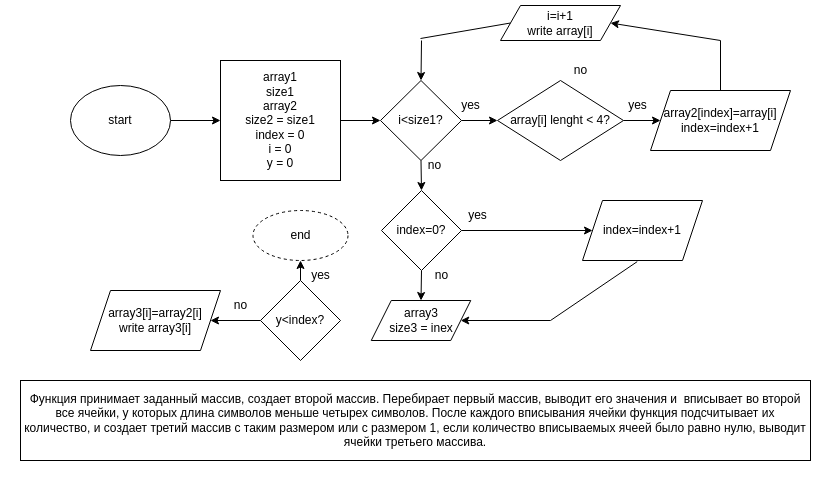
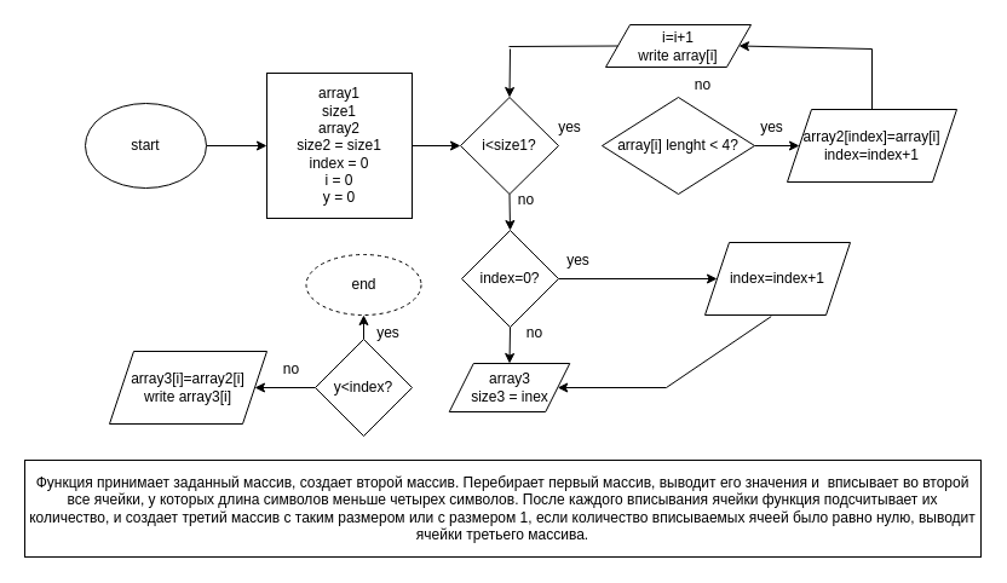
  <mxCell id="0" />
  <mxCell id="1" parent="0" />
  <mxCell id="2" style="edgeStyle=orthogonalEdgeStyle;rounded=0;orthogonalLoop=1;jettySize=auto;html=1;exitX=1;exitY=0.5;exitDx=0;exitDy=0;entryX=0;entryY=0.5;entryDx=0;entryDy=0;" edge="1" parent="1" source="3" target="5"><mxGeometry relative="1" as="geometry" /></mxCell>
  <mxCell id="3" value="start" style="ellipse;whiteSpace=wrap;html=1;" vertex="1" parent="1"><mxGeometry x="70" y="85" width="100" height="70" as="geometry" /></mxCell>
  <mxCell id="4" style="edgeStyle=orthogonalEdgeStyle;rounded=0;orthogonalLoop=1;jettySize=auto;html=1;exitX=1;exitY=0.5;exitDx=0;exitDy=0;entryX=0;entryY=0.5;entryDx=0;entryDy=0;" edge="1" parent="1" source="5" target="8"><mxGeometry relative="1" as="geometry" /></mxCell>
  <mxCell id="5" value="array1&lt;br&gt;size1&lt;br&gt;array2&lt;br&gt;size2 = size1&lt;br&gt;index = 0&lt;br&gt;i = 0&lt;br&gt;y = 0" style="rounded=0;whiteSpace=wrap;html=1;" vertex="1" parent="1"><mxGeometry x="220" y="60" width="120" height="120" as="geometry" /></mxCell>
- <mxCell id="6" style="edgeStyle=orthogonalEdgeStyle;rounded=0;orthogonalLoop=1;jettySize=auto;html=1;exitX=1;exitY=0.5;exitDx=0;exitDy=0;entryX=0;entryY=0.5;entryDx=0;entryDy=0;" edge="1" parent="1" source="8" target="11"><mxGeometry relative="1" as="geometry" /></mxCell>
  <mxCell id="7" style="edgeStyle=orthogonalEdgeStyle;rounded=0;orthogonalLoop=1;jettySize=auto;html=1;exitX=0.5;exitY=1;exitDx=0;exitDy=0;" edge="1" parent="1" source="8"><mxGeometry relative="1" as="geometry"><mxPoint x="421" y="190" as="targetPoint" /></mxGeometry></mxCell>
  <mxCell id="8" value="i&amp;lt;size1?" style="rhombus;whiteSpace=wrap;html=1;" vertex="1" parent="1"><mxGeometry x="380" y="80" width="81" height="80" as="geometry" /></mxCell>
  <mxCell id="9" value="yes" style="text;html=1;align=center;verticalAlign=middle;resizable=0;points=[];autosize=1;strokeColor=none;fillColor=none;" vertex="1" parent="1"><mxGeometry x="450" y="90" width="40" height="30" as="geometry" /></mxCell>
  <mxCell id="10" style="edgeStyle=orthogonalEdgeStyle;rounded=0;orthogonalLoop=1;jettySize=auto;html=1;exitX=1;exitY=0.5;exitDx=0;exitDy=0;entryX=0;entryY=0.5;entryDx=0;entryDy=0;" edge="1" parent="1" source="11" target="13"><mxGeometry relative="1" as="geometry"><mxPoint x="570" y="40.167" as="targetPoint" /></mxGeometry></mxCell>
  <mxCell id="11" value="array[i] lenght &amp;lt; 4?" style="rhombus;whiteSpace=wrap;html=1;" vertex="1" parent="1"><mxGeometry x="497" y="80" width="126" height="80" as="geometry" /></mxCell>
  <mxCell id="12" value="yes" style="text;html=1;align=center;verticalAlign=middle;resizable=0;points=[];autosize=1;strokeColor=none;fillColor=none;" vertex="1" parent="1"><mxGeometry x="617" y="90" width="40" height="30" as="geometry" /></mxCell>
  <mxCell id="13" value="array2[index]=array[i]&lt;br&gt;index=index+1" style="shape=parallelogram;perimeter=parallelogramPerimeter;whiteSpace=wrap;html=1;fixedSize=1;" vertex="1" parent="1"><mxGeometry x="650" y="90" width="140" height="60" as="geometry" /></mxCell>
- <mxCell id="14" value="i=i+1&lt;br&gt;write array[i]" style="shape=parallelogram;perimeter=parallelogramPerimeter;whiteSpace=wrap;html=1;fixedSize=1;" vertex="1" parent="1"><mxGeometry x="500" y="5" width="120" height="35" as="geometry" /></mxCell>
+ <mxCell id="14" value="i=i+1&lt;br&gt;write array[i]" style="shape=parallelogram;perimeter=parallelogramPerimeter;whiteSpace=wrap;html=1;fixedSize=1;" vertex="1" parent="1"><mxGeometry x="500" y="20" width="120" height="35" as="geometry" /></mxCell>
  <mxCell id="15" value="no" style="text;html=1;align=center;verticalAlign=middle;resizable=0;points=[];autosize=1;strokeColor=none;fillColor=none;" vertex="1" parent="1"><mxGeometry x="560" y="55" width="40" height="30" as="geometry" /></mxCell>
  <mxCell id="16" value="no" style="text;html=1;align=center;verticalAlign=middle;resizable=0;points=[];autosize=1;strokeColor=none;fillColor=none;" vertex="1" parent="1"><mxGeometry x="414" y="150" width="40" height="30" as="geometry" /></mxCell>
  <mxCell id="17" value="" style="endArrow=none;html=1;rounded=0;entryX=0.5;entryY=0;entryDx=0;entryDy=0;" edge="1" parent="1" target="13"><mxGeometry width="50" height="50" relative="1" as="geometry"><mxPoint x="720" y="40" as="sourcePoint" /><mxPoint x="750" y="140" as="targetPoint" /></mxGeometry></mxCell>
  <mxCell id="18" value="" style="endArrow=classic;html=1;rounded=0;entryX=1;entryY=0.5;entryDx=0;entryDy=0;" edge="1" parent="1" target="14"><mxGeometry width="50" height="50" relative="1" as="geometry"><mxPoint x="720" y="40" as="sourcePoint" /><mxPoint x="640" y="30" as="targetPoint" /></mxGeometry></mxCell>
  <mxCell id="19" value="" style="endArrow=none;html=1;rounded=0;entryX=0;entryY=0.5;entryDx=0;entryDy=0;" edge="1" parent="1" target="14"><mxGeometry width="50" height="50" relative="1" as="geometry"><mxPoint x="420" y="38" as="sourcePoint" /><mxPoint x="450" y="110" as="targetPoint" /></mxGeometry></mxCell>
  <mxCell id="20" value="" style="endArrow=classic;html=1;rounded=0;entryX=0.5;entryY=0;entryDx=0;entryDy=0;" edge="1" parent="1" target="8"><mxGeometry width="50" height="50" relative="1" as="geometry"><mxPoint x="421" y="40" as="sourcePoint" /><mxPoint x="450" y="110" as="targetPoint" /></mxGeometry></mxCell>
  <mxCell id="21" style="edgeStyle=orthogonalEdgeStyle;rounded=0;orthogonalLoop=1;jettySize=auto;html=1;exitX=1;exitY=0.5;exitDx=0;exitDy=0;" edge="1" parent="1" source="23" target="24"><mxGeometry relative="1" as="geometry" /></mxCell>
  <mxCell id="22" style="edgeStyle=orthogonalEdgeStyle;rounded=0;orthogonalLoop=1;jettySize=auto;html=1;exitX=0.5;exitY=1;exitDx=0;exitDy=0;entryX=0.5;entryY=0;entryDx=0;entryDy=0;" edge="1" parent="1" source="23" target="27"><mxGeometry relative="1" as="geometry" /></mxCell>
  <mxCell id="23" value="index=0?" style="rhombus;whiteSpace=wrap;html=1;" vertex="1" parent="1"><mxGeometry x="381" y="190" width="80" height="80" as="geometry" /></mxCell>
  <mxCell id="24" value="index=index+1" style="shape=parallelogram;perimeter=parallelogramPerimeter;whiteSpace=wrap;html=1;fixedSize=1;" vertex="1" parent="1"><mxGeometry x="582" y="200" width="120" height="60" as="geometry" /></mxCell>
  <mxCell id="25" value="yes" style="text;html=1;align=center;verticalAlign=middle;resizable=0;points=[];autosize=1;strokeColor=none;fillColor=none;" vertex="1" parent="1"><mxGeometry x="457" y="200" width="40" height="30" as="geometry" /></mxCell>
  <mxCell id="26" value="no" style="text;html=1;align=center;verticalAlign=middle;resizable=0;points=[];autosize=1;strokeColor=none;fillColor=none;" vertex="1" parent="1"><mxGeometry x="421" y="260" width="40" height="30" as="geometry" /></mxCell>
  <mxCell id="27" value="array3&lt;br&gt;size3 = inex" style="shape=parallelogram;perimeter=parallelogramPerimeter;whiteSpace=wrap;html=1;fixedSize=1;" vertex="1" parent="1"><mxGeometry x="370.75" y="300" width="99.5" height="40" as="geometry" /></mxCell>
  <mxCell id="28" value="" style="endArrow=none;html=1;rounded=0;entryX=0.456;entryY=1.019;entryDx=0;entryDy=0;entryPerimeter=0;" edge="1" parent="1" target="24"><mxGeometry width="50" height="50" relative="1" as="geometry"><mxPoint x="550" y="320" as="sourcePoint" /><mxPoint x="490" y="270" as="targetPoint" /></mxGeometry></mxCell>
  <mxCell id="29" value="" style="endArrow=classic;html=1;rounded=0;" edge="1" parent="1" target="27"><mxGeometry width="50" height="50" relative="1" as="geometry"><mxPoint x="550" y="320" as="sourcePoint" /><mxPoint x="610" y="380" as="targetPoint" /></mxGeometry></mxCell>
  <mxCell id="30" style="edgeStyle=orthogonalEdgeStyle;rounded=0;orthogonalLoop=1;jettySize=auto;html=1;exitX=0;exitY=0.5;exitDx=0;exitDy=0;entryX=1;entryY=0.5;entryDx=0;entryDy=0;" edge="1" parent="1" source="32" target="36"><mxGeometry relative="1" as="geometry" /></mxCell>
  <mxCell id="31" style="edgeStyle=orthogonalEdgeStyle;rounded=0;orthogonalLoop=1;jettySize=auto;html=1;exitX=0.5;exitY=0;exitDx=0;exitDy=0;entryX=0.5;entryY=1;entryDx=0;entryDy=0;" edge="1" parent="1" source="32" target="33"><mxGeometry relative="1" as="geometry" /></mxCell>
  <mxCell id="32" value="y&amp;lt;index?" style="rhombus;whiteSpace=wrap;html=1;" vertex="1" parent="1"><mxGeometry x="260" y="280" width="80" height="80" as="geometry" /></mxCell>
  <mxCell id="33" value="end" style="ellipse;whiteSpace=wrap;html=1;dashed=1;" vertex="1" parent="1"><mxGeometry x="252.5" y="210" width="95" height="50" as="geometry" /></mxCell>
  <mxCell id="34" value="no" style="text;html=1;align=center;verticalAlign=middle;resizable=0;points=[];autosize=1;strokeColor=none;fillColor=none;" vertex="1" parent="1"><mxGeometry x="220" y="290" width="40" height="30" as="geometry" /></mxCell>
  <mxCell id="35" value="yes" style="text;html=1;align=center;verticalAlign=middle;resizable=0;points=[];autosize=1;strokeColor=none;fillColor=none;" vertex="1" parent="1"><mxGeometry x="300" y="260" width="40" height="30" as="geometry" /></mxCell>
  <mxCell id="36" value="array3[i]=array2[i]&lt;br&gt;write array3[i]" style="shape=parallelogram;perimeter=parallelogramPerimeter;whiteSpace=wrap;html=1;fixedSize=1;" vertex="1" parent="1"><mxGeometry x="90" y="290" width="130" height="60" as="geometry" /></mxCell>
  <mxCell id="37" value="Функция принимает заданный массив, создает второй массив. Перебирает первый массив, выводит его значения и&amp;nbsp; вписывает во второй все ячейки, у которых длина символов меньше четырех символов. После каждого вписывания ячейки функция подсчитывает их количество, и создает третий массив с таким размером или с размером 1, если количество вписываемых ячеей было равно нулю, выводит ячейки третьего массива." style="rounded=0;whiteSpace=wrap;html=1;" vertex="1" parent="1"><mxGeometry x="20" y="380" width="790" height="80" as="geometry" /></mxCell>
